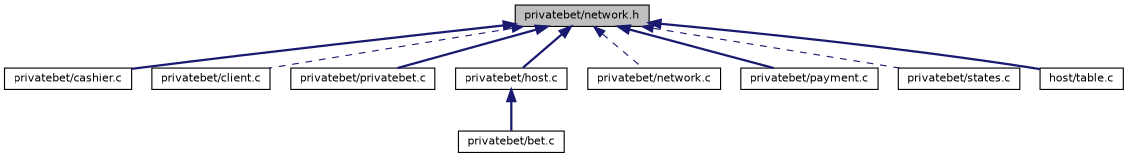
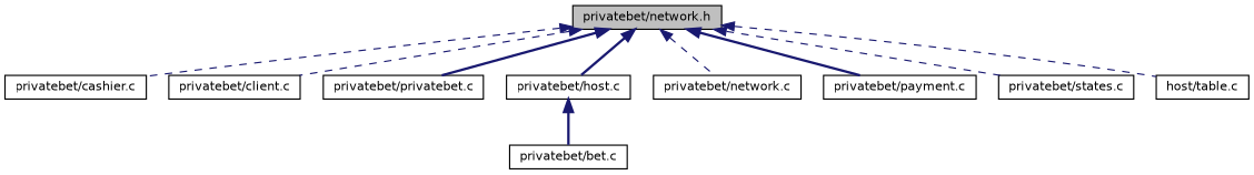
  digraph {
    node [color=black fillcolor=white fontname=Helvetica fontsize=10 shape=record style=filled]
    edge [color=midnightblue dir=back fontname=Helvetica fontsize=10 labelfontname=Helvetica labelfontsize=10 style=bold]
    n1 [fillcolor=grey75 fontcolor=black height=0.2 label="privatebet/network.h" width=0.4]
    n2 [height=0.2 label="privatebet/cashier.c" width=0.4]
    n3 [height=0.2 label="privatebet/client.c" width=0.4]
    n4 [height=0.2 label="privatebet/privatebet.c" width=0.4]
    n5 [height=0.2 label="privatebet/host.c" width=0.4]
    n6 [height=0.2 label="privatebet/network.c" width=0.4]
    n7 [height=0.2 label="privatebet/payment.c" width=0.4]
    n8 [height=0.2 label="privatebet/states.c" width=0.4]
    n9 [height=0.2 label="host/table.c" width=0.4]
    n10 [height=0.2 label="privatebet/bet.c" width=0.4]
-   n1 -> n2
+   n1 -> n2 [style=dashed]
    n1 -> n3 [style=dashed]
    n1 -> n4
    n1 -> n5
    n1 -> n6 [style=dashed]
    n1 -> n7
    n1 -> n8 [style=dashed]
-   n1 -> n9
+   n1 -> n9 [style=dashed]
    n5 -> n10
  }
